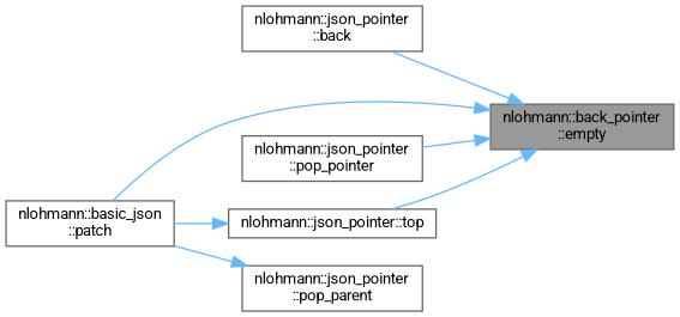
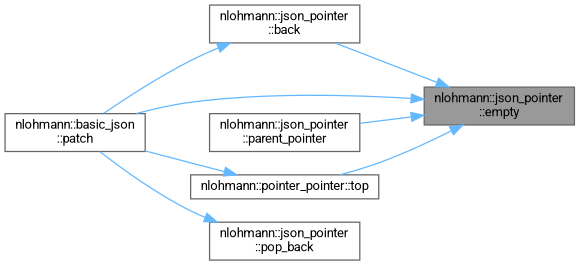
  digraph {
    fontname=Roboto
    rankdir=RL
    node [color=grey40 fillcolor=white fontname=Roboto fontsize=10 shape=box style=filled]
    edge [color=steelblue1 dir=back fontname=Roboto fontsize=10 labelfontname=Helvetica labelfontsize=10 style=solid]
-   n1 [color=gray40 fillcolor=grey60 fontcolor=black height=0.2 label="nlohmann::back_pointer\l::empty" width=0.4]
+   n1 [color=gray40 fillcolor=grey60 fontcolor=black height=0.2 label="nlohmann::json_pointer\l::empty" width=0.4]
    n2 [height=0.2 label="nlohmann::json_pointer\l::back" width=0.4]
    n3 [height=0.2 label="nlohmann::basic_json\l::patch" width=0.4]
-   n4 [height=0.2 label="nlohmann::json_pointer\l::pop_pointer" width=0.4]
-   n5 [height=0.2 label="nlohmann::json_pointer::top" width=0.4]
-   n6 [height=0.2 label="nlohmann::json_pointer\l::pop_parent" width=0.4]
+   n4 [height=0.2 label="nlohmann::json_pointer\l::parent_pointer" width=0.4]
+   n5 [height=0.2 label="nlohmann::pointer_pointer::top" width=0.4]
+   n6 [height=0.2 label="nlohmann::json_pointer\l::pop_back" width=0.4]
    n1 -> n2
    n1 -> n3
    n1 -> n4
    n1 -> n5
+   n2 -> n3
    n5 -> n3
    n6 -> n3
  }
